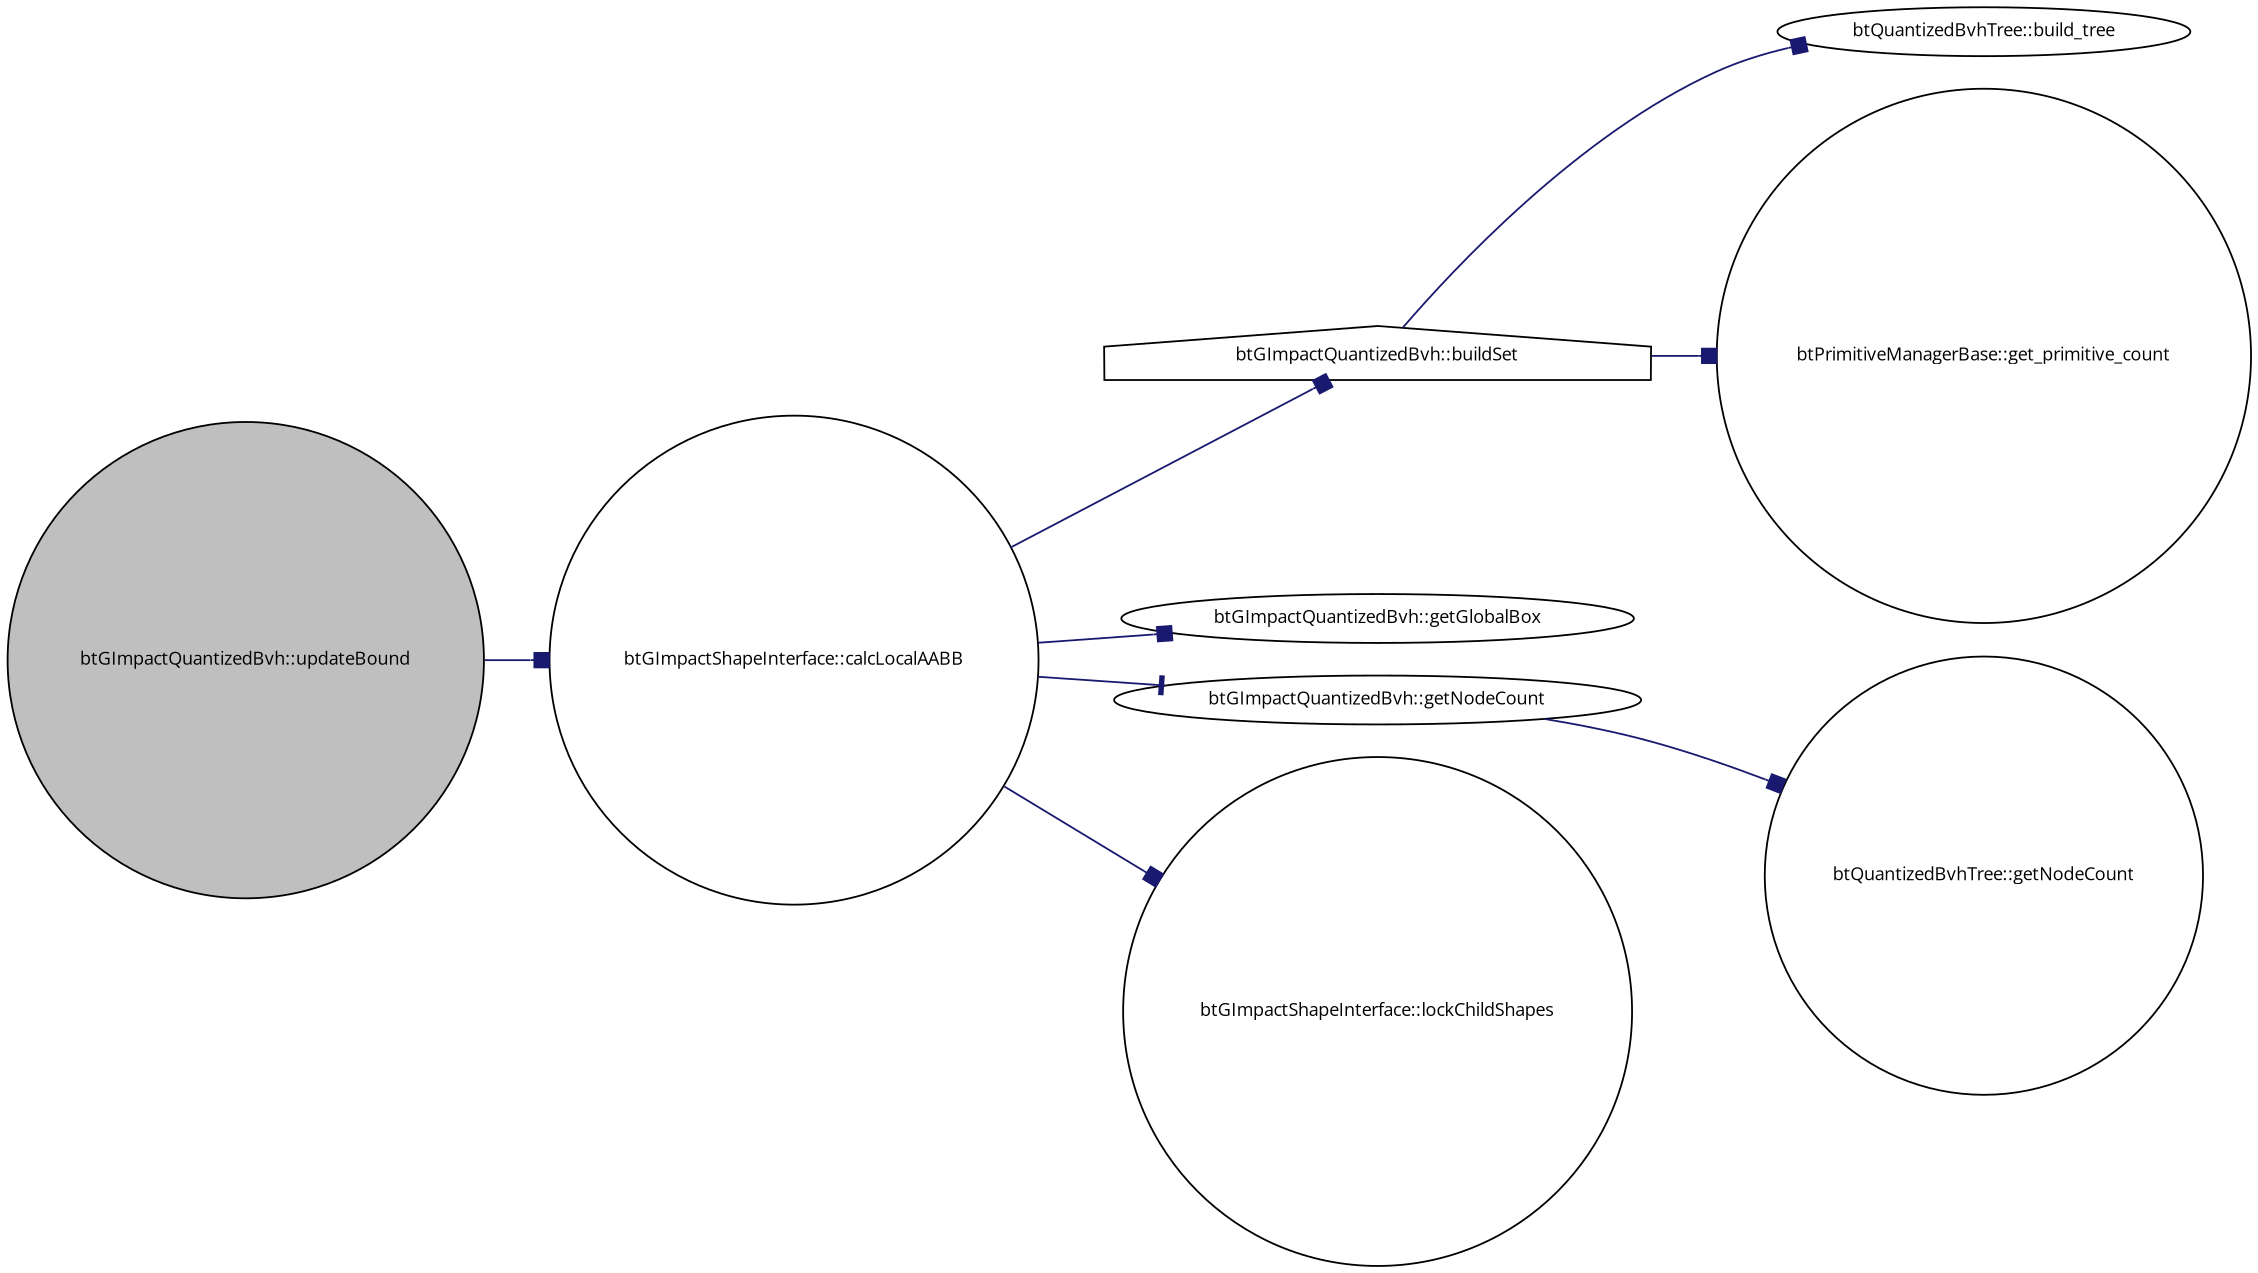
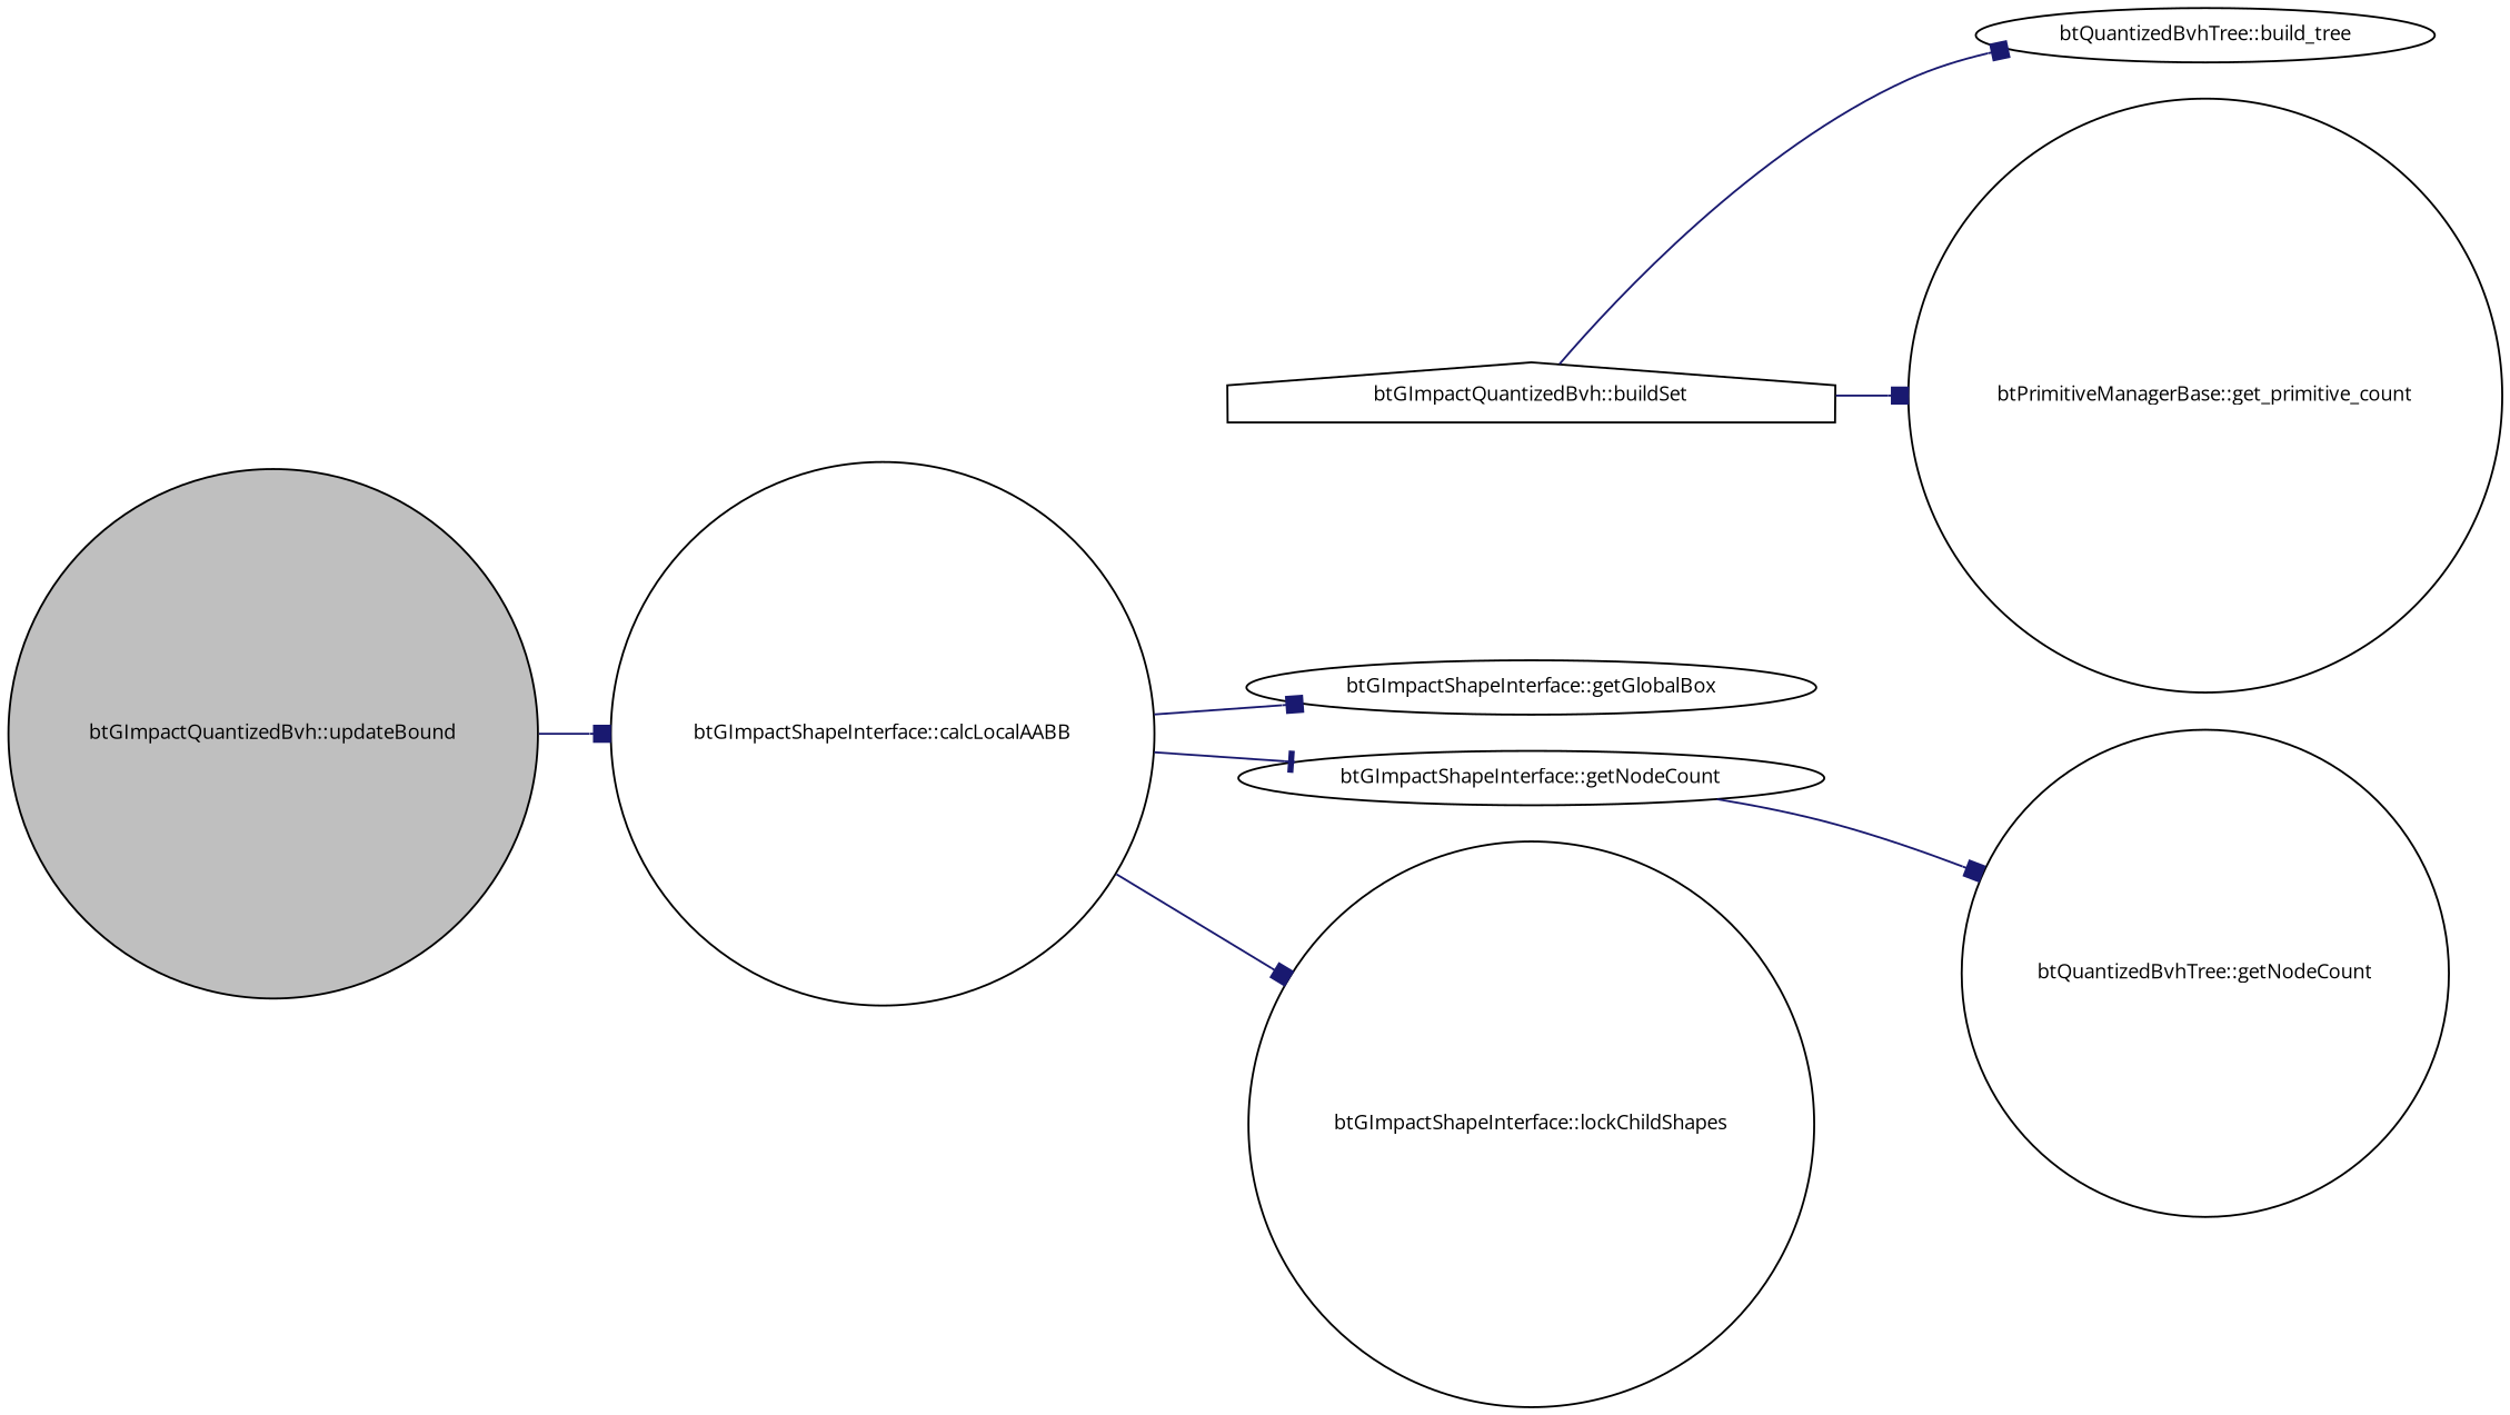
  digraph {
    fontname="Open Sans"
    rankdir=LR
    node [color=black fontname="Open Sans" fontsize=10 shape=circle]
    edge [arrowhead=box color=midnightblue fontname="Open Sans" fontsize=10 labelfontname=FreeSans labelfontsize=10 style=solid]
    n1 [fillcolor=grey75 fontcolor=black height=0.2 label="btGImpactQuantizedBvh::updateBound" style=filled width=0.4]
    n2 [height=0.2 label="btGImpactShapeInterface::calcLocalAABB" width=0.4]
    n3 [height=0.2 label="btGImpactQuantizedBvh::buildSet" shape=house width=0.4]
-   n4 [height=0.2 label="btGImpactQuantizedBvh::getGlobalBox" shape=ellipse width=0.4]
-   n5 [height=0.2 label="btGImpactQuantizedBvh::getNodeCount" shape=ellipse width=0.4]
+   n4 [height=0.2 label="btGImpactShapeInterface::getGlobalBox" shape=ellipse width=0.4]
+   n5 [height=0.2 label="btGImpactShapeInterface::getNodeCount" shape=ellipse width=0.4]
    n6 [height=0.2 label="btGImpactShapeInterface::lockChildShapes" width=0.4]
    n7 [height=0.2 label="btQuantizedBvhTree::build_tree" shape=ellipse width=0.4]
    n8 [height=0.2 label="btPrimitiveManagerBase::get_primitive_count" width=0.4]
    n9 [height=0.2 label="btQuantizedBvhTree::getNodeCount" width=0.4]
    n1 -> n2
-   n2 -> n3
    n2 -> n4
    n2 -> n5 [arrowhead=tee]
    n2 -> n6
    n3 -> n7
    n3 -> n8
    n5 -> n9
  }
